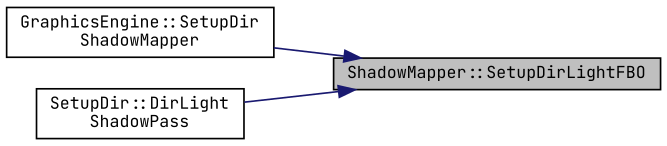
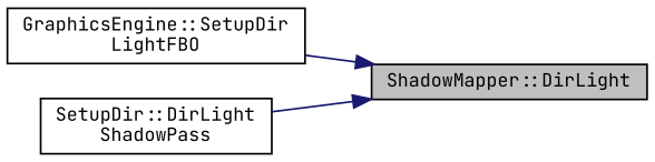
  digraph {
    fontname="JetBrains Mono"
    rankdir=RL
    node [color=black fillcolor=white fontname="JetBrains Mono" fontsize=10 shape=record style=filled]
    edge [color=midnightblue dir=back fontname="JetBrains Mono" fontsize=10 labelfontname=Helvetica labelfontsize=10 style=solid]
-   n1 [fillcolor=grey75 fontcolor=black height=0.2 label="ShadowMapper::SetupDirLightFBO" width=0.4]
-   n2 [height=0.2 label="GraphicsEngine::SetupDir\lShadowMapper" width=0.4]
+   n1 [fillcolor=grey75 fontcolor=black height=0.2 label="ShadowMapper::DirLight" width=0.4]
+   n2 [height=0.2 label="GraphicsEngine::SetupDir\lLightFBO" width=0.4]
    n3 [height=0.2 label="SetupDir::DirLight\lShadowPass" width=0.4]
    n1 -> n2
    n1 -> n3
  }
